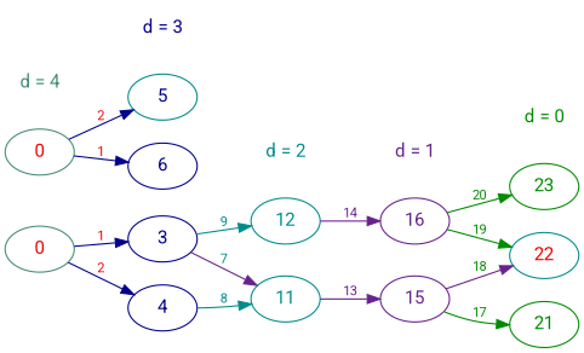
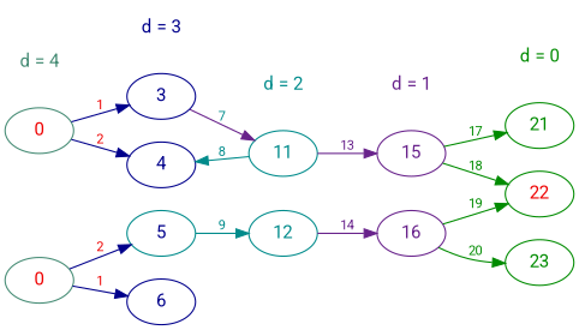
  digraph {
    color=green4
    fontname=Roboto
    newrank=true
    rankdir=LR
    node [color=blue4 fontcolor=blue4 fontname=Roboto]
    edge [color=blue4 fontcolor=red2 fontname=Roboto fontsize=10]
    n1 [color=aquamarine4 fontcolor=red2 label=0]
    n2 [color=aquamarine4 fontcolor=red2 label=0]
    n3 [color=aquamarine4 fontcolor=aquamarine4 label="d = 4" shape=plaintext]
    n4 [label=3]
    n5 [label=4]
    n6 [color=cyan4 label=5]
    n7 [label=6]
    n8 [label="d = 3" shape=plaintext]
    n9 [color=cyan4 fontcolor=cyan4 label=11]
    n10 [color=cyan4 fontcolor=cyan4 label=12]
    n11 [color=cyan4 fontcolor=cyan4 label="d = 2" shape=plaintext]
    n12 [color=darkorchid4 fontcolor=darkorchid4 label=15]
    n13 [color=darkorchid4 fontcolor=darkorchid4 label=16]
    n14 [color=darkorchid4 fontcolor=darkorchid4 label="d = 1" shape=plaintext]
    n15 [color=green4 fontcolor=green4 label=21]
-   n16 [color=cyan4 fontcolor=red2 label=22]
+   n16 [color=green4 fontcolor=red2 label=22]
    n17 [color=green4 fontcolor=green4 label=23]
    n18 [color=green4 fontcolor=green4 label="d = 0" shape=plaintext]
    subgraph sub_1 {
      rank=same
      n1
      n2
      n3
    }
    subgraph sub_2 {
      rank=same
      n4
      n5
      n6
      n7
      n8
    }
    subgraph sub_3 {
      rank=same
      n9
      n10
      n11
    }
    subgraph sub_4 {
      rank=same
      n12
      n13
      n14
    }
    subgraph sub_5 {
      rank=same
      n15
      n16
      n17
      n18
    }
    n1 -> n4 [label=1]
    n1 -> n5 [label=2]
    n2 -> n6 [label=2]
    n2 -> n7 [label=1]
    n4 -> n9 [color=darkorchid4 fontcolor=cyan4 label=7]
-   n5 -> n9 [color=cyan4 fontcolor=cyan4 label=8]
-   n4 -> n10 [color=cyan4 fontcolor=cyan4 label=9]
+   n9 -> n5 [color=cyan4 fontcolor=cyan4 label=8]
+   n6 -> n10 [color=cyan4 fontcolor=cyan4 label=9]
    n9 -> n12 [color=darkorchid4 fontcolor=darkorchid4 label=13]
    n10 -> n13 [color=darkorchid4 fontcolor=darkorchid4 label=14]
    n12 -> n15 [color=green4 fontcolor=green4 label=17]
-   n12 -> n16 [color=darkorchid4 fontcolor=green4 label=18]
+   n12 -> n16 [color=green4 fontcolor=green4 label=18]
    n13 -> n16 [color=green4 fontcolor=green4 label=19]
    n13 -> n17 [color=green4 fontcolor=green4 label=20]
  }
